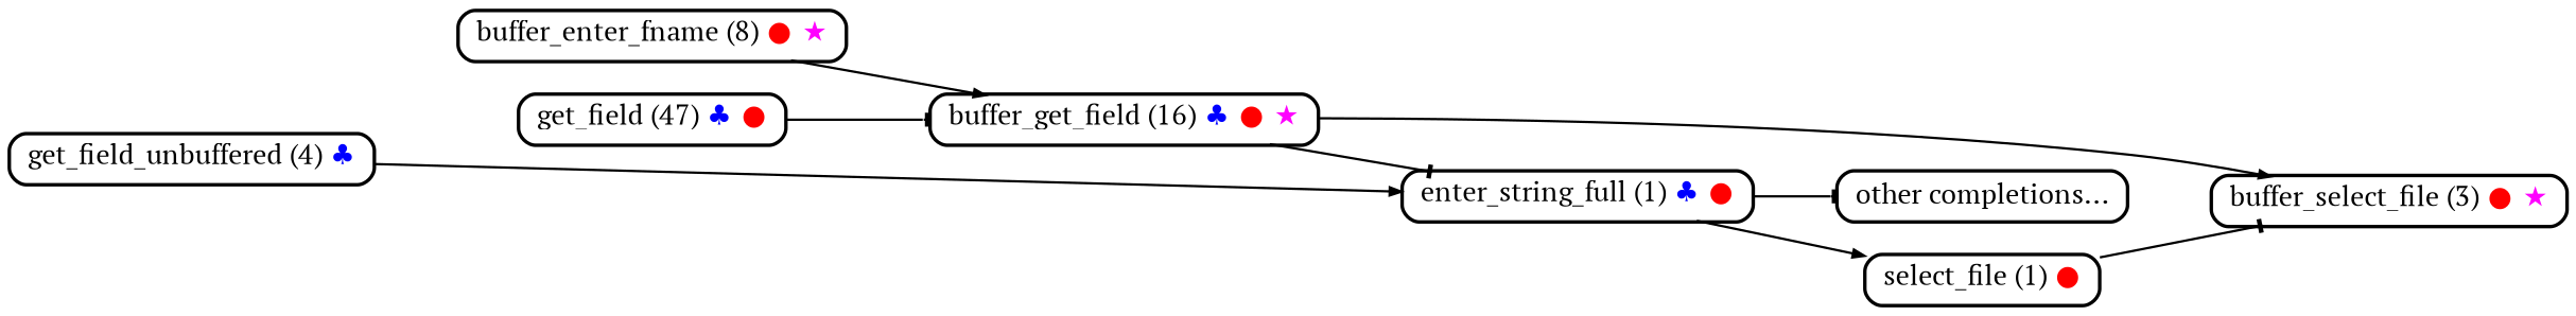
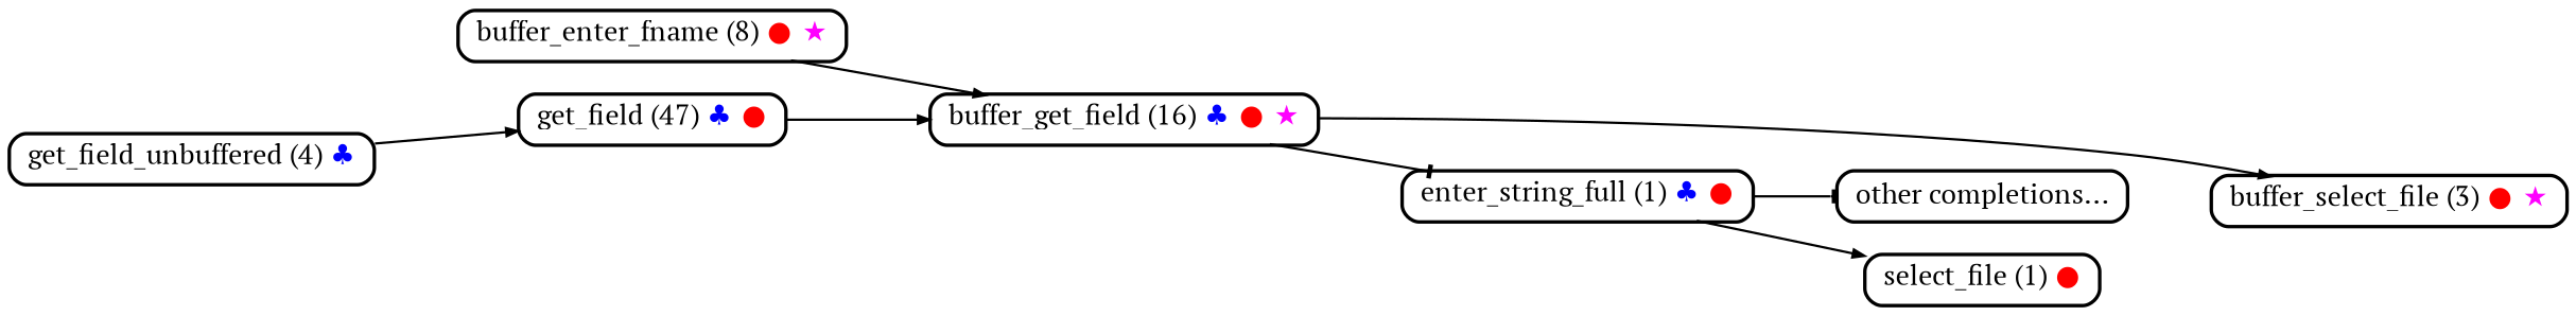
  digraph {
    compound=true
    fontname="PT Serif"
    nodesep=0.2
    rankdir=LR
    ranksep=0.5
    node [color=black fontname="PT Serif" fontsize=12 penwidth=1.5 shape=Mrecord style=rounded]
    edge [arrowhead=normal arrowsize=0.5 fontname="PT Serif" penwidth=1.0]
    n1 [height=0.2 label=<other completions...>]
    n2 [height=0.2 label=<buffer_enter_fname (8) <font color="red">●</font> <font color="magenta">★</font> >]
    n3 [height=0.2 label=<buffer_get_field (16) <font color="blue">♣</font> <font color="red">●</font> <font color="magenta">★</font> >]
    n4 [height=0.2 label=<buffer_select_file (3) <font color="red">●</font> <font color="magenta">★</font> >]
    n5 [height=0.2 label=<enter_string_full (1) <font color="blue">♣</font> <font color="red">●</font> >]
    n6 [height=0.2 label=<select_file (1) <font color="red">●</font> >]
    n7 [height=0.2 label=<get_field (47) <font color="blue">♣</font> <font color="red">●</font> >]
    n8 [height=0.2 label=<get_field_unbuffered (4) <font color="blue">♣</font> >]
    n2 -> n3
    n3 -> n4
    n3 -> n5 [arrowhead=tee]
    n5 -> n1 [arrowhead=tee]
    n5 -> n6
-   n6 -> n4 [arrowhead=tee]
-   n7 -> n3 [arrowhead=tee]
-   n8 -> n5
+   n7 -> n3
+   n8 -> n7
  }
